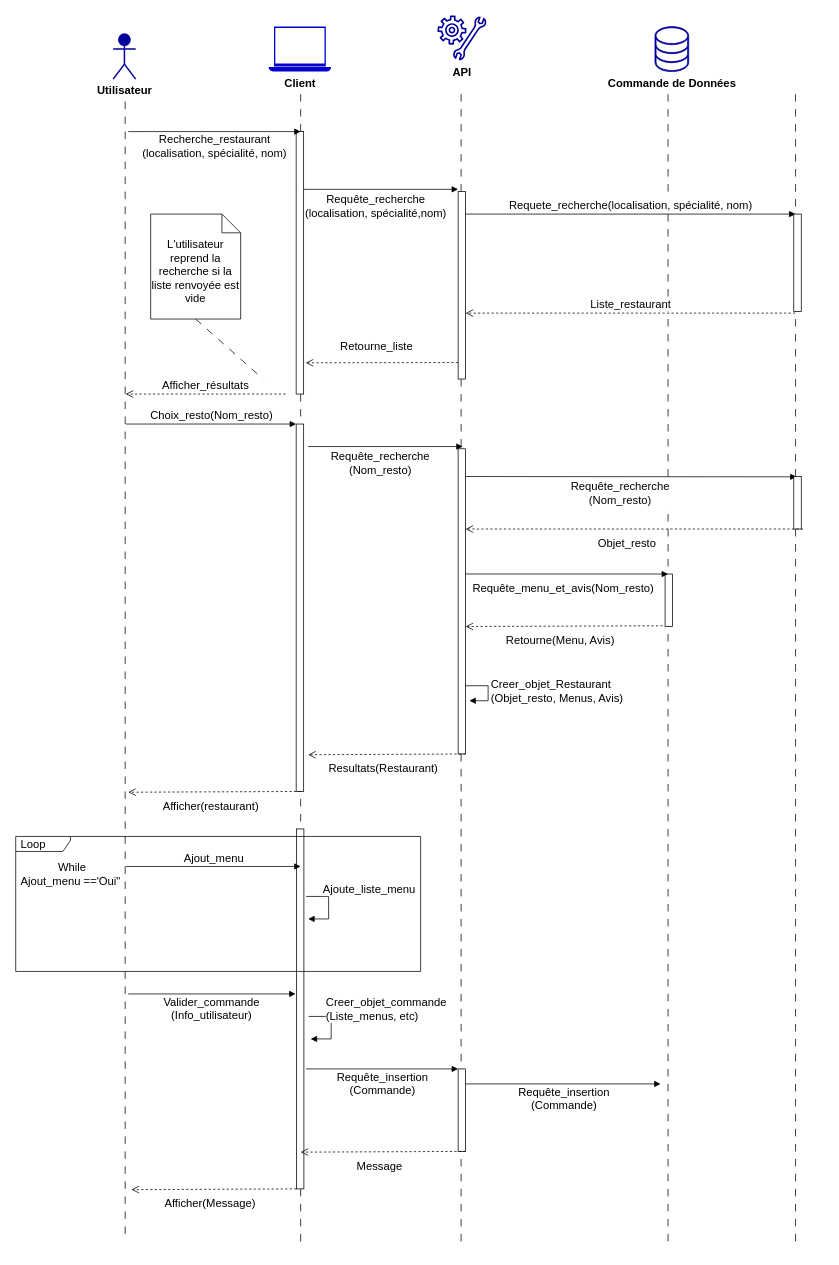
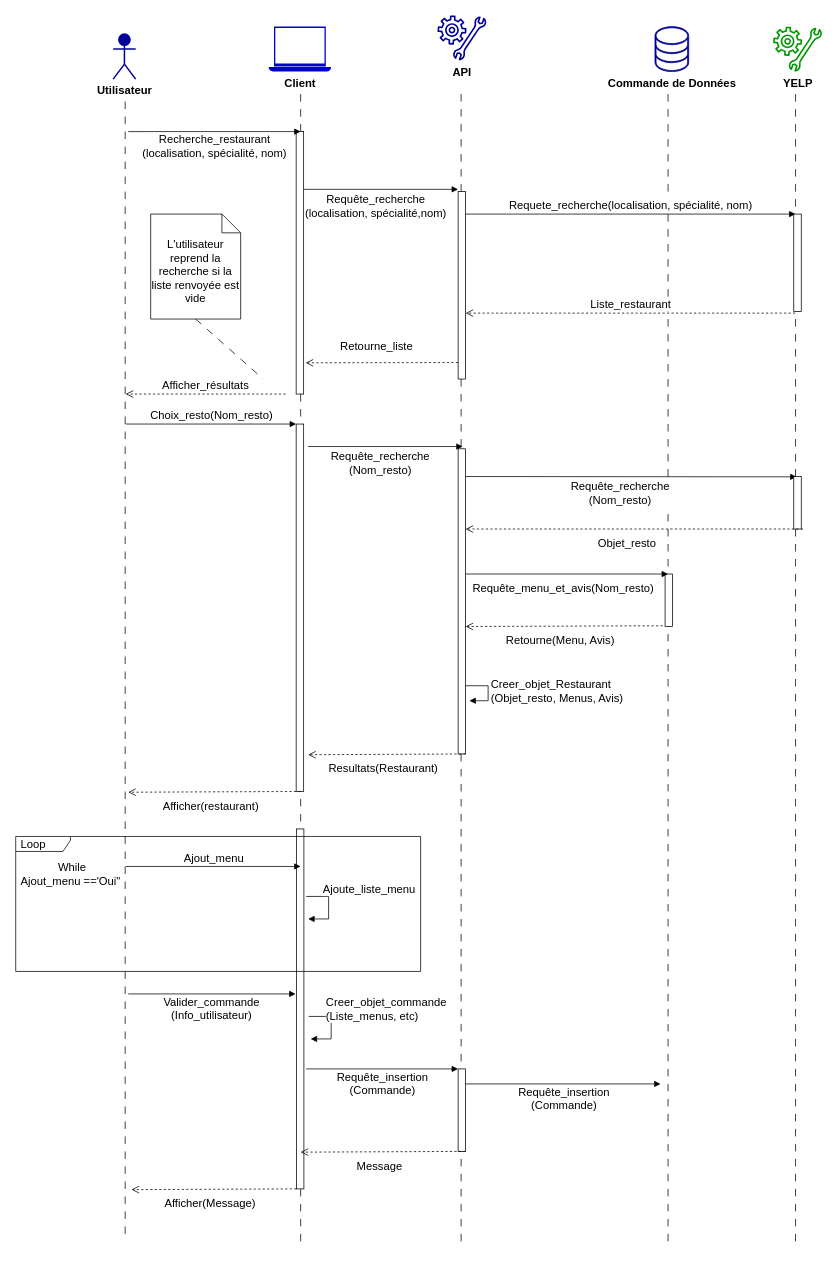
  <mxCell id="0" />
  <mxCell id="1" parent="0" />
  <mxCell id="2" value="" style="endArrow=none;startArrow=none;endFill=0;startFill=0;endSize=10;html=1;verticalAlign=bottom;dashed=1;labelBackgroundColor=none;dashPattern=10 10;fontSize=15;" parent="1" edge="1"><mxGeometry width="160" relative="1" as="geometry"><mxPoint x="166" y="135" as="sourcePoint" /><mxPoint x="166" y="1645" as="targetPoint" /></mxGeometry></mxCell>
  <mxCell id="3" value="" style="endArrow=none;startArrow=none;endFill=0;startFill=0;endSize=8;html=1;verticalAlign=bottom;dashed=1;labelBackgroundColor=none;dashPattern=10 10;fontSize=15;" parent="1" edge="1"><mxGeometry width="160" relative="1" as="geometry"><mxPoint x="400" y="125" as="sourcePoint" /><mxPoint x="400" y="1655" as="targetPoint" /></mxGeometry></mxCell>
  <mxCell id="4" value="&lt;span style=&quot;background-color: rgb(255, 255, 255); font-size: 15px;&quot;&gt;Utilisateur&lt;/span&gt;" style="shape=umlActor;verticalLabelPosition=bottom;verticalAlign=top;html=1;strokeWidth=2;fontSize=15;fontStyle=1;fillColor=#000099;strokeColor=#000099;" parent="1" vertex="1"><mxGeometry x="150" y="45" width="30" height="60" as="geometry" /></mxCell>
  <mxCell id="5" value="" style="endArrow=none;startArrow=none;endFill=0;startFill=0;endSize=8;html=1;verticalAlign=bottom;dashed=1;labelBackgroundColor=none;dashPattern=10 10;fontSize=15;" parent="1" edge="1"><mxGeometry width="160" relative="1" as="geometry"><mxPoint x="614" y="125" as="sourcePoint" /><mxPoint x="614" y="1655" as="targetPoint" /></mxGeometry></mxCell>
  <mxCell id="6" value="" style="endArrow=none;startArrow=none;endFill=0;startFill=0;endSize=8;html=1;verticalAlign=bottom;dashed=1;labelBackgroundColor=none;dashPattern=10 10;fontSize=15;" parent="1" edge="1"><mxGeometry width="160" relative="1" as="geometry"><mxPoint x="890" y="125" as="sourcePoint" /><mxPoint x="890" y="1665" as="targetPoint" /></mxGeometry></mxCell>
  <mxCell id="7" value="Commande de Données" style="pointerEvents=1;shadow=0;dashed=0;html=1;aspect=fixed;labelPosition=center;verticalLabelPosition=bottom;verticalAlign=top;align=center;outlineConnect=0;shape=mxgraph.vvd.storage;fontSize=15;fontStyle=1;fillColor=#000099;strokeColor=#000099;" parent="1" vertex="1"><mxGeometry x="872.5" y="35" width="45" height="60" as="geometry" /></mxCell>
  <mxCell id="8" value="API" style="pointerEvents=1;shadow=0;dashed=0;html=1;strokeColor=none;aspect=fixed;labelPosition=center;verticalLabelPosition=bottom;verticalAlign=top;align=center;outlineConnect=0;shape=mxgraph.vvd.guest_agent_customization;fontSize=15;fontStyle=1;fillColor=#000099;" parent="1" vertex="1"><mxGeometry x="582.39" y="20" width="65.22" height="60" as="geometry" /></mxCell>
  <mxCell id="9" value="" style="endArrow=none;startArrow=none;endFill=0;startFill=0;endSize=8;html=1;verticalAlign=bottom;dashed=1;labelBackgroundColor=none;dashPattern=10 10;fontSize=15;" parent="1" edge="1"><mxGeometry width="160" relative="1" as="geometry"><mxPoint x="1060" y="125" as="sourcePoint" /><mxPoint x="1060" y="1655" as="targetPoint" /></mxGeometry></mxCell>
+ <mxCell id="10" value="YELP" style="pointerEvents=1;shadow=0;dashed=0;html=1;aspect=fixed;labelPosition=center;verticalLabelPosition=bottom;verticalAlign=top;align=center;outlineConnect=0;shape=mxgraph.vvd.guest_agent_customization;fontSize=15;fontStyle=1;fillColor=#009900;strokeColor=none;" parent="1" vertex="1"><mxGeometry x="1030" y="35" width="65.22" height="60" as="geometry" /></mxCell>
  <mxCell id="11" value="" style="html=1;points=[];perimeter=orthogonalPerimeter;fontSize=15;strokeWidth=1;" parent="1" vertex="1"><mxGeometry x="394" y="175" width="10" height="350" as="geometry" /></mxCell>
  <mxCell id="12" value="" style="html=1;points=[];perimeter=orthogonalPerimeter;fontSize=15;strokeWidth=1;" parent="1" vertex="1"><mxGeometry x="610" y="255" width="10" height="250" as="geometry" /></mxCell>
  <mxCell id="13" value="Recherche_restaurant&lt;br style=&quot;font-size: 15px&quot;&gt;(localisation, spécialité, nom)" style="html=1;verticalAlign=bottom;endArrow=block;fontSize=15;" parent="1" edge="1"><mxGeometry y="-40" width="80" relative="1" as="geometry"><mxPoint x="170" y="175" as="sourcePoint" /><mxPoint x="400" y="175" as="targetPoint" /><mxPoint as="offset" /></mxGeometry></mxCell>
  <mxCell id="14" value="Requête_recherche&lt;br style=&quot;font-size: 15px&quot;&gt;(localisation, spécialité,nom)" style="html=1;verticalAlign=bottom;endArrow=block;fontSize=15;exitX=0.986;exitY=0.22;exitDx=0;exitDy=0;exitPerimeter=0;" parent="1" source="11" edge="1"><mxGeometry x="-0.067" y="-43" width="80" relative="1" as="geometry"><mxPoint x="480" y="185" as="sourcePoint" /><mxPoint x="610" y="252" as="targetPoint" /><mxPoint as="offset" /><Array as="points" /></mxGeometry></mxCell>
  <mxCell id="15" value="Requete_recherche(localisation, spécialité, nom)" style="html=1;verticalAlign=bottom;endArrow=block;fontSize=15;" parent="1" edge="1"><mxGeometry width="80" relative="1" as="geometry"><mxPoint x="620" y="285" as="sourcePoint" /><mxPoint x="1060" y="285" as="targetPoint" /></mxGeometry></mxCell>
  <mxCell id="16" value="" style="html=1;points=[];perimeter=orthogonalPerimeter;fontSize=15;strokeWidth=1;" parent="1" vertex="1"><mxGeometry x="1057.61" y="285" width="10" height="130" as="geometry" /></mxCell>
  <mxCell id="17" value="Liste_restaurant" style="html=1;verticalAlign=bottom;endArrow=open;dashed=1;endSize=8;fontSize=15;exitX=0.196;exitY=1.016;exitDx=0;exitDy=0;exitPerimeter=0;" parent="1" source="16" target="12" edge="1"><mxGeometry relative="1" as="geometry"><mxPoint x="1350" y="225" as="sourcePoint" /><mxPoint x="1270" y="225" as="targetPoint" /></mxGeometry></mxCell>
  <mxCell id="18" value="Retourne_liste" style="html=1;verticalAlign=bottom;endArrow=open;dashed=1;endSize=8;fontSize=15;entryX=1.271;entryY=0.881;entryDx=0;entryDy=0;entryPerimeter=0;" parent="1" target="11" edge="1"><mxGeometry x="0.071" y="-10" relative="1" as="geometry"><mxPoint x="610" y="483" as="sourcePoint" /><mxPoint x="410" y="485" as="targetPoint" /><Array as="points" /><mxPoint as="offset" /></mxGeometry></mxCell>
  <mxCell id="19" value="Afficher_résultats" style="html=1;verticalAlign=bottom;endArrow=open;dashed=1;endSize=8;fontSize=15;" parent="1" edge="1"><mxGeometry relative="1" as="geometry"><mxPoint x="380" y="525" as="sourcePoint" /><mxPoint x="166.66" y="525" as="targetPoint" /></mxGeometry></mxCell>
  <mxCell id="20" value="Choix_resto(Nom_resto)" style="html=1;verticalAlign=bottom;endArrow=block;fontSize=15;" parent="1" target="25" edge="1"><mxGeometry width="80" relative="1" as="geometry"><mxPoint x="166.67" y="565" as="sourcePoint" /><mxPoint x="399.01" y="562" as="targetPoint" /></mxGeometry></mxCell>
  <mxCell id="21" value="" style="html=1;points=[];perimeter=orthogonalPerimeter;fontSize=15;strokeWidth=1;" parent="1" vertex="1"><mxGeometry x="394.34" y="1105" width="10" height="480" as="geometry" /></mxCell>
  <mxCell id="22" value="Valider_commande &lt;br&gt;(Info_utilisateur)" style="html=1;verticalAlign=bottom;endArrow=block;fontSize=15;" parent="1" edge="1"><mxGeometry x="-0.015" y="-40" width="80" relative="1" as="geometry"><mxPoint x="170" y="1325" as="sourcePoint" /><mxPoint x="393.34" y="1325" as="targetPoint" /><mxPoint x="1" as="offset" /></mxGeometry></mxCell>
  <mxCell id="23" value="L'utilisateur reprend la recherche si la liste renvoyée est vide" style="shape=note2;boundedLbl=1;whiteSpace=wrap;html=1;size=25;verticalAlign=top;align=center;fontSize=15;" parent="1" vertex="1"><mxGeometry x="200" y="285" width="120" height="140" as="geometry" /></mxCell>
  <mxCell id="24" value="" style="endArrow=none;startArrow=none;endFill=0;startFill=0;endSize=8;html=1;verticalAlign=bottom;dashed=1;labelBackgroundColor=none;dashPattern=10 10;fontSize=15;exitX=0.5;exitY=1;exitDx=0;exitDy=0;exitPerimeter=0;" parent="1" source="23" edge="1"><mxGeometry width="160" relative="1" as="geometry"><mxPoint x="380" y="465" as="sourcePoint" /><mxPoint x="350" y="505" as="targetPoint" /></mxGeometry></mxCell>
  <mxCell id="25" value="" style="html=1;points=[];perimeter=orthogonalPerimeter;fontSize=15;align=center;" parent="1" vertex="1"><mxGeometry x="394.02" y="565" width="10" height="490" as="geometry" /></mxCell>
  <mxCell id="26" value="Client" style="pointerEvents=1;shadow=0;dashed=0;html=1;strokeColor=none;aspect=fixed;labelPosition=center;verticalLabelPosition=bottom;verticalAlign=top;align=center;outlineConnect=0;shape=mxgraph.vvd.laptop;fontSize=15;fontStyle=1;fillColor=#0000CC;" parent="1" vertex="1"><mxGeometry x="357.34" y="35" width="83.33" height="60" as="geometry" /></mxCell>
  <mxCell id="27" value="Requête_recherche&lt;br style=&quot;font-size: 15px&quot;&gt;(Nom_resto)" style="html=1;verticalAlign=bottom;endArrow=block;fontSize=15;exitX=0.986;exitY=0.22;exitDx=0;exitDy=0;exitPerimeter=0;" parent="1" edge="1"><mxGeometry x="-0.067" y="-43" width="80" relative="1" as="geometry"><mxPoint x="410.01" y="595" as="sourcePoint" /><mxPoint x="616.15" y="595" as="targetPoint" /><mxPoint as="offset" /><Array as="points" /></mxGeometry></mxCell>
  <mxCell id="28" value="" style="html=1;points=[];perimeter=orthogonalPerimeter;fontSize=15;strokeWidth=1;" parent="1" vertex="1"><mxGeometry x="610.01" y="598" width="10" height="407" as="geometry" /></mxCell>
  <mxCell id="29" value="Requête_recherche&lt;br style=&quot;font-size: 15px&quot;&gt;(Nom_resto)" style="html=1;verticalAlign=bottom;endArrow=block;fontSize=15;exitX=0.986;exitY=0.22;exitDx=0;exitDy=0;exitPerimeter=0;entryX=0.382;entryY=0.006;entryDx=0;entryDy=0;entryPerimeter=0;" parent="1" target="30" edge="1"><mxGeometry x="-0.067" y="-43" width="80" relative="1" as="geometry"><mxPoint x="620.01" y="635" as="sourcePoint" /><mxPoint x="826.15" y="635" as="targetPoint" /><mxPoint as="offset" /><Array as="points" /></mxGeometry></mxCell>
  <mxCell id="30" value="" style="html=1;points=[];perimeter=orthogonalPerimeter;fontSize=15;strokeWidth=1;" parent="1" vertex="1"><mxGeometry x="1057.62" y="635" width="10" height="70" as="geometry" /></mxCell>
  <mxCell id="31" value="" style="html=1;points=[];perimeter=orthogonalPerimeter;fontSize=15;strokeWidth=1;" parent="1" vertex="1"><mxGeometry x="886.01" y="765" width="10" height="70" as="geometry" /></mxCell>
  <mxCell id="32" value="Objet_resto" style="html=1;verticalAlign=bottom;endArrow=open;dashed=1;endSize=8;fontSize=15;" parent="1" target="28" edge="1"><mxGeometry x="0.044" y="30" relative="1" as="geometry"><mxPoint x="1070.01" y="705" as="sourcePoint" /><mxPoint x="787.62" y="705" as="targetPoint" /><Array as="points" /><mxPoint as="offset" /></mxGeometry></mxCell>
  <mxCell id="33" value="Requête_menu_et_avis(Nom_resto)" style="html=1;verticalAlign=bottom;endArrow=block;fontSize=15;exitX=0.986;exitY=0.22;exitDx=0;exitDy=0;exitPerimeter=0;" parent="1" edge="1"><mxGeometry x="-0.037" y="-30" width="80" relative="1" as="geometry"><mxPoint x="620.01" y="765" as="sourcePoint" /><mxPoint x="890.01" y="765" as="targetPoint" /><mxPoint as="offset" /><Array as="points" /></mxGeometry></mxCell>
  <mxCell id="34" value="Retourne(Menu, Avis)" style="html=1;verticalAlign=bottom;endArrow=open;dashed=1;endSize=8;fontSize=15;exitX=-0.314;exitY=0.986;exitDx=0;exitDy=0;exitPerimeter=0;" parent="1" source="31" edge="1"><mxGeometry x="0.044" y="30" relative="1" as="geometry"><mxPoint x="1070.01" y="825" as="sourcePoint" /><mxPoint x="620" y="835" as="targetPoint" /><Array as="points" /><mxPoint as="offset" /></mxGeometry></mxCell>
  <mxCell id="35" value="Creer_objet_Restaurant&lt;br&gt;(Objet_resto, Menus, Avis)" style="edgeStyle=orthogonalEdgeStyle;html=1;align=left;spacingLeft=2;endArrow=block;rounded=0;entryX=1;entryY=0;fontSize=15;" parent="1" edge="1"><mxGeometry relative="1" as="geometry"><mxPoint x="620.01" y="914" as="sourcePoint" /><Array as="points"><mxPoint x="650.01" y="914" /></Array><mxPoint x="625.01" y="934" as="targetPoint" /></mxGeometry></mxCell>
  <mxCell id="36" value="Resultats(Restaurant)" style="html=1;verticalAlign=bottom;endArrow=open;dashed=1;endSize=8;fontSize=15;exitX=-0.314;exitY=0.986;exitDx=0;exitDy=0;exitPerimeter=0;" parent="1" edge="1"><mxGeometry x="0.044" y="30" relative="1" as="geometry"><mxPoint x="620" y="1005" as="sourcePoint" /><mxPoint x="410" y="1006" as="targetPoint" /><Array as="points" /><mxPoint as="offset" /></mxGeometry></mxCell>
  <mxCell id="37" value="Afficher(restaurant)" style="html=1;verticalAlign=bottom;endArrow=open;dashed=1;endSize=8;fontSize=15;exitX=-0.314;exitY=0.986;exitDx=0;exitDy=0;exitPerimeter=0;" parent="1" edge="1"><mxGeometry x="0.044" y="30" relative="1" as="geometry"><mxPoint x="400.01" y="1055" as="sourcePoint" /><mxPoint x="170" y="1056" as="targetPoint" /><Array as="points" /><mxPoint as="offset" /></mxGeometry></mxCell>
  <mxCell id="38" value="Loop" style="shape=umlFrame;whiteSpace=wrap;html=1;width=73;height=20;boundedLbl=1;verticalAlign=middle;align=left;spacingLeft=5;fontSize=15;" parent="1" vertex="1"><mxGeometry x="20" y="1115" width="540" height="180" as="geometry" /></mxCell>
  <mxCell id="39" value="While &lt;br&gt;Ajout_menu =='Oui&quot;&amp;nbsp;" style="text;html=1;align=center;verticalAlign=middle;resizable=0;points=[];autosize=1;strokeColor=none;fontSize=15;" parent="1" vertex="1"><mxGeometry x="20" y="1145" width="150" height="40" as="geometry" /></mxCell>
  <mxCell id="40" value="Ajout_menu" style="html=1;verticalAlign=bottom;endArrow=block;fontSize=15;" parent="1" edge="1"><mxGeometry width="80" relative="1" as="geometry"><mxPoint x="166.67" y="1155" as="sourcePoint" /><mxPoint x="400" y="1155" as="targetPoint" /></mxGeometry></mxCell>
  <mxCell id="41" value="Ajoute_liste_menu" style="edgeStyle=orthogonalEdgeStyle;html=1;align=left;spacingLeft=2;endArrow=block;rounded=0;fontSize=15;" parent="1" edge="1"><mxGeometry x="-0.56" y="10" relative="1" as="geometry"><mxPoint x="407.34" y="1194.97" as="sourcePoint" /><Array as="points"><mxPoint x="437.34" y="1194.97" /></Array><mxPoint x="410" y="1225" as="targetPoint" /><mxPoint as="offset" /></mxGeometry></mxCell>
  <mxCell id="42" value="Creer_objet_commande&lt;br&gt;(Liste_menus, etc)" style="edgeStyle=orthogonalEdgeStyle;html=1;align=left;spacingLeft=2;endArrow=block;rounded=0;fontSize=15;" parent="1" edge="1"><mxGeometry x="-0.56" y="10" relative="1" as="geometry"><mxPoint x="410.66" y="1355" as="sourcePoint" /><Array as="points"><mxPoint x="440.66" y="1355" /></Array><mxPoint x="413.32" y="1385.03" as="targetPoint" /><mxPoint as="offset" /></mxGeometry></mxCell>
  <mxCell id="43" value="Requête_insertion&lt;br&gt;(Commande)" style="html=1;verticalAlign=bottom;endArrow=block;fontSize=15;" parent="1" edge="1"><mxGeometry x="0.013" y="-40" width="80" relative="1" as="geometry"><mxPoint x="407.34" y="1425" as="sourcePoint" /><mxPoint x="610" y="1425" as="targetPoint" /><mxPoint x="-1" as="offset" /></mxGeometry></mxCell>
  <mxCell id="44" value="Requête_insertion&lt;br&gt;(Commande)" style="html=1;verticalAlign=bottom;endArrow=block;fontSize=15;" parent="1" edge="1"><mxGeometry x="0.013" y="-40" width="80" relative="1" as="geometry"><mxPoint x="620" y="1445" as="sourcePoint" /><mxPoint x="880" y="1445" as="targetPoint" /><mxPoint x="-1" as="offset" /></mxGeometry></mxCell>
  <mxCell id="45" value="" style="html=1;points=[];perimeter=orthogonalPerimeter;fontSize=15;strokeWidth=1;" parent="1" vertex="1"><mxGeometry x="610" y="1425" width="10" height="110" as="geometry" /></mxCell>
  <mxCell id="46" value="Message" style="html=1;verticalAlign=bottom;endArrow=open;dashed=1;endSize=8;fontSize=15;exitX=-0.314;exitY=0.986;exitDx=0;exitDy=0;exitPerimeter=0;" parent="1" edge="1"><mxGeometry x="0.044" y="30" relative="1" as="geometry"><mxPoint x="620" y="1535" as="sourcePoint" /><mxPoint x="400" y="1536" as="targetPoint" /><Array as="points" /><mxPoint as="offset" /></mxGeometry></mxCell>
  <mxCell id="47" value="Afficher(Message)" style="html=1;verticalAlign=bottom;endArrow=open;dashed=1;endSize=8;fontSize=15;exitX=-0.314;exitY=0.986;exitDx=0;exitDy=0;exitPerimeter=0;" parent="1" edge="1"><mxGeometry x="0.044" y="30" relative="1" as="geometry"><mxPoint x="394.34" y="1585" as="sourcePoint" /><mxPoint x="174.34" y="1586" as="targetPoint" /><Array as="points" /><mxPoint as="offset" /></mxGeometry></mxCell>
